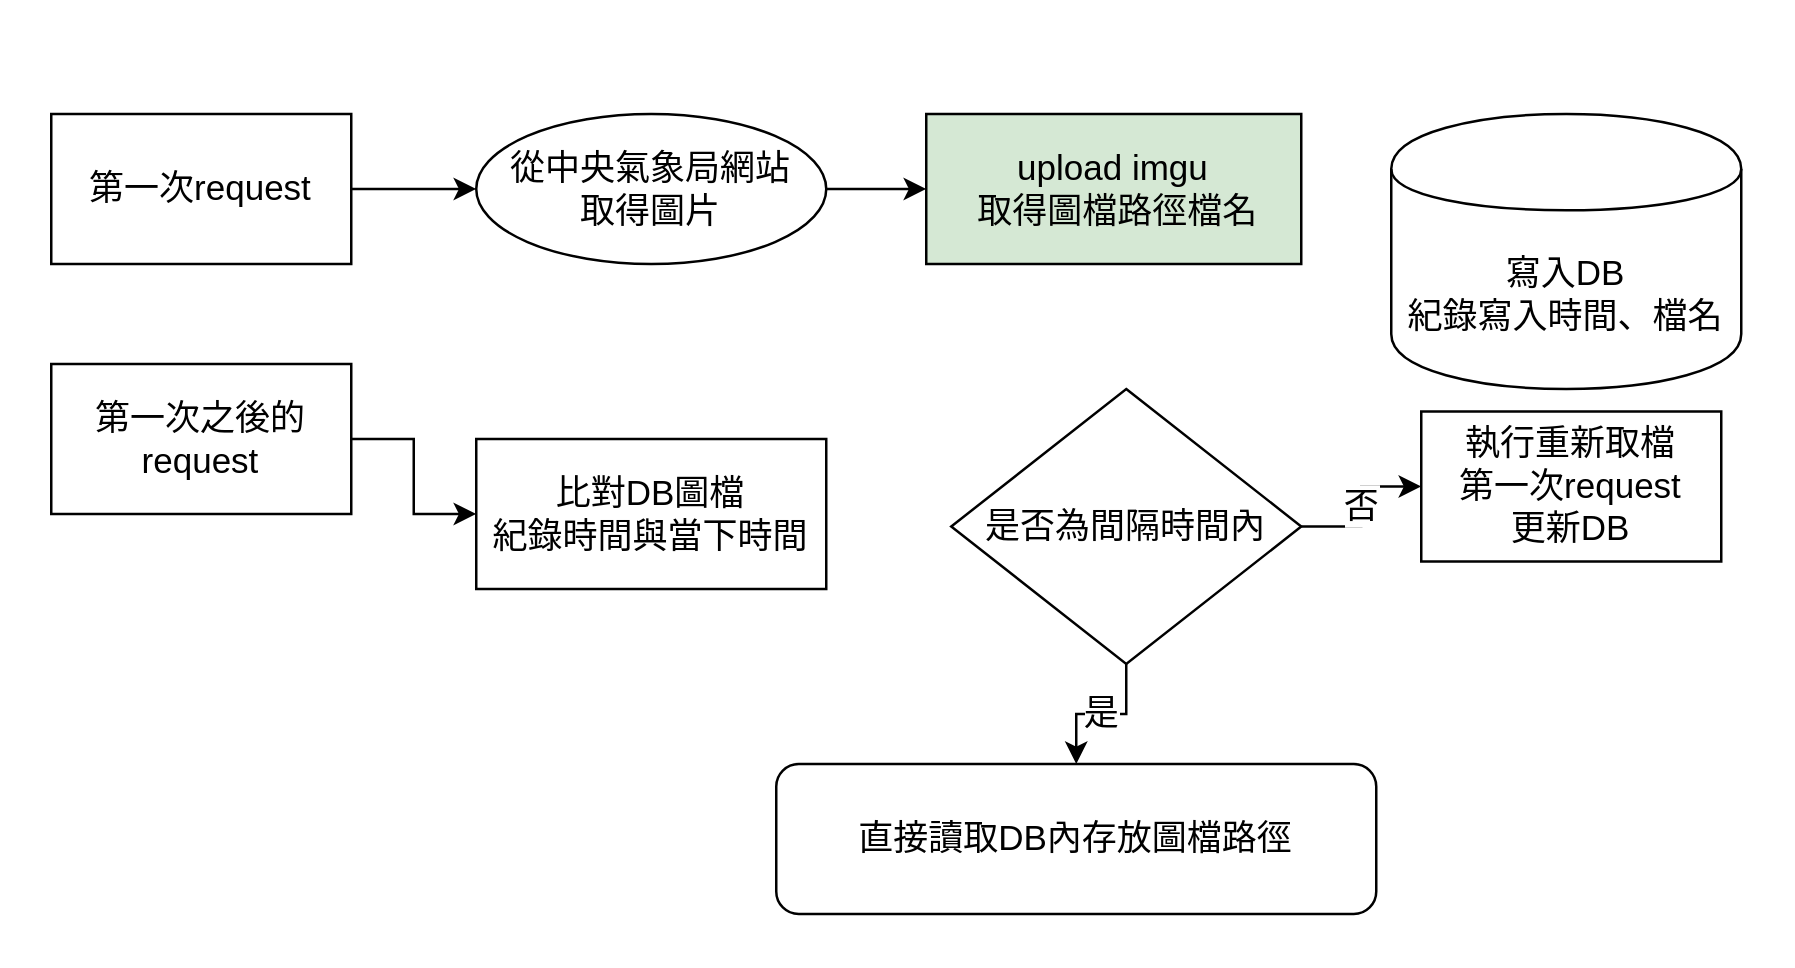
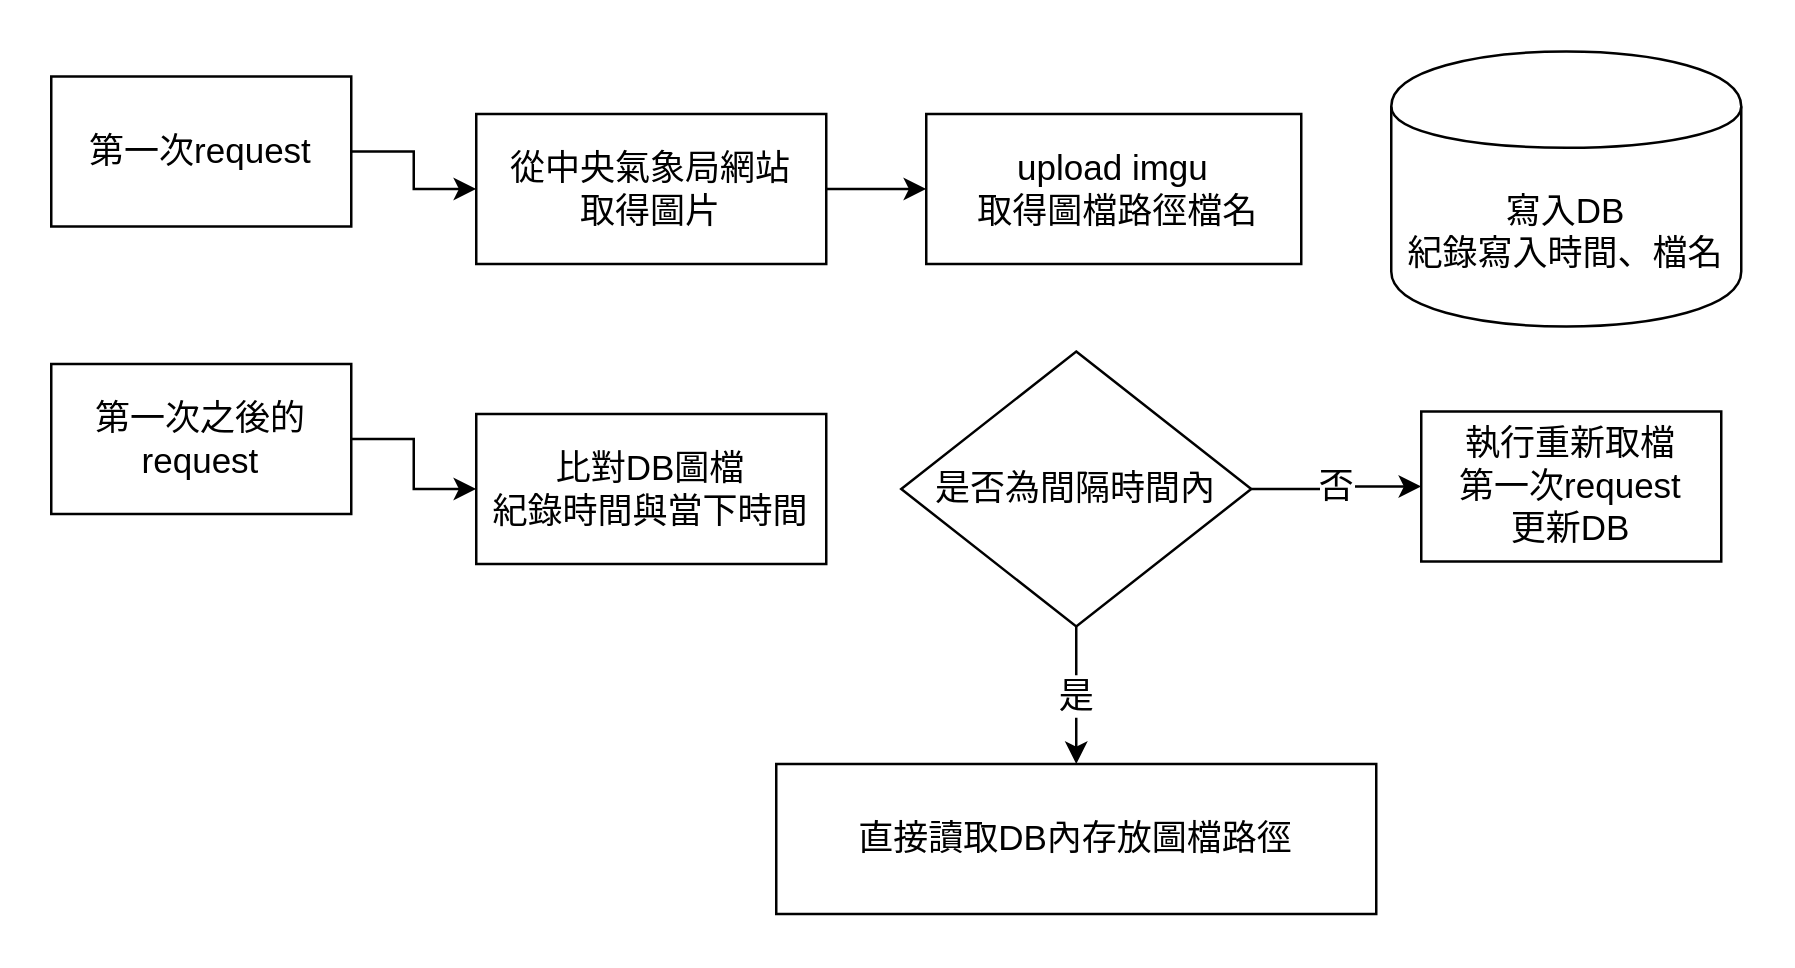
  <mxCell id="0" />
  <mxCell id="1" parent="0" />
  <mxCell id="2" style="edgeStyle=orthogonalEdgeStyle;rounded=0;orthogonalLoop=1;jettySize=auto;html=1;exitX=1;exitY=0.5;exitDx=0;exitDy=0;fontSize=14;" edge="1" parent="1" source="3" target="5"><mxGeometry relative="1" as="geometry" /></mxCell>
- <mxCell id="3" value="第一次request&lt;br style=&quot;font-size: 14px;&quot;&gt;" style="rounded=0;whiteSpace=wrap;html=1;fontSize=14;" vertex="1" parent="1"><mxGeometry x="20" y="45" width="120" height="60" as="geometry" /></mxCell>
+ <mxCell id="3" value="第一次request&lt;br style=&quot;font-size: 14px;&quot;&gt;" style="rounded=0;whiteSpace=wrap;html=1;fontSize=14;" vertex="1" parent="1"><mxGeometry x="20" y="30" width="120" height="60" as="geometry" /></mxCell>
  <mxCell id="4" style="edgeStyle=orthogonalEdgeStyle;rounded=0;orthogonalLoop=1;jettySize=auto;html=1;exitX=1;exitY=0.5;exitDx=0;exitDy=0;entryX=0;entryY=0.5;entryDx=0;entryDy=0;fontSize=14;" edge="1" parent="1" source="5" target="6"><mxGeometry relative="1" as="geometry" /></mxCell>
- <mxCell id="5" value="從中央氣象局網站&lt;br style=&quot;font-size: 14px;&quot;&gt;取得圖片" style="ellipse;whiteSpace=wrap;html=1;fontSize=14;" vertex="1" parent="1"><mxGeometry x="190" y="45" width="140" height="60" as="geometry" /></mxCell>
- <mxCell id="6" value="upload imgu&lt;br style=&quot;font-size: 14px&quot;&gt;&amp;nbsp;取得圖檔路徑檔名" style="rounded=0;whiteSpace=wrap;html=1;fontSize=14;fillColor=#d5e8d4;" vertex="1" parent="1"><mxGeometry x="370" y="45" width="150" height="60" as="geometry" /></mxCell>
- <mxCell id="7" value="寫入DB&lt;br style=&quot;font-size: 14px;&quot;&gt;紀錄寫入時間、檔名" style="shape=cylinder;whiteSpace=wrap;html=1;boundedLbl=1;backgroundOutline=1;fontSize=14;" vertex="1" parent="1"><mxGeometry x="556" y="45" width="140" height="110" as="geometry" /></mxCell>
+ <mxCell id="5" value="從中央氣象局網站&lt;br style=&quot;font-size: 14px;&quot;&gt;取得圖片" style="rounded=0;whiteSpace=wrap;html=1;fontSize=14;" vertex="1" parent="1"><mxGeometry x="190" y="45" width="140" height="60" as="geometry" /></mxCell>
+ <mxCell id="6" value="upload imgu&lt;br style=&quot;font-size: 14px&quot;&gt;&amp;nbsp;取得圖檔路徑檔名" style="rounded=0;whiteSpace=wrap;html=1;fontSize=14;" vertex="1" parent="1"><mxGeometry x="370" y="45" width="150" height="60" as="geometry" /></mxCell>
+ <mxCell id="7" value="寫入DB&lt;br style=&quot;font-size: 14px;&quot;&gt;紀錄寫入時間、檔名" style="shape=cylinder;whiteSpace=wrap;html=1;boundedLbl=1;backgroundOutline=1;fontSize=14;" vertex="1" parent="1"><mxGeometry x="556" y="20" width="140" height="110" as="geometry" /></mxCell>
  <mxCell id="8" style="edgeStyle=orthogonalEdgeStyle;rounded=0;orthogonalLoop=1;jettySize=auto;html=1;entryX=0;entryY=0.5;entryDx=0;entryDy=0;fontSize=14;" edge="1" parent="1" source="9" target="10"><mxGeometry relative="1" as="geometry" /></mxCell>
  <mxCell id="9" value="第一次之後的request" style="rounded=0;whiteSpace=wrap;html=1;fontSize=14;" vertex="1" parent="1"><mxGeometry x="20" y="145" width="120" height="60" as="geometry" /></mxCell>
- <mxCell id="10" value="比對DB圖檔&lt;br style=&quot;font-size: 14px;&quot;&gt;紀錄時間與當下時間" style="rounded=0;whiteSpace=wrap;html=1;fontSize=14;" vertex="1" parent="1"><mxGeometry x="190" y="175" width="140" height="60" as="geometry" /></mxCell>
+ <mxCell id="10" value="比對DB圖檔&lt;br style=&quot;font-size: 14px;&quot;&gt;紀錄時間與當下時間" style="rounded=0;whiteSpace=wrap;html=1;fontSize=14;" vertex="1" parent="1"><mxGeometry x="190" y="165" width="140" height="60" as="geometry" /></mxCell>
  <mxCell id="11" value="否" style="edgeStyle=orthogonalEdgeStyle;rounded=0;orthogonalLoop=1;jettySize=auto;html=1;exitX=1;exitY=0.5;exitDx=0;exitDy=0;entryX=0;entryY=0.5;entryDx=0;entryDy=0;fontSize=14;" edge="1" parent="1" source="13" target="14"><mxGeometry relative="1" as="geometry" /></mxCell>
  <mxCell id="12" value="是" style="edgeStyle=orthogonalEdgeStyle;rounded=0;orthogonalLoop=1;jettySize=auto;html=1;entryX=0.5;entryY=0;entryDx=0;entryDy=0;fontSize=14;" edge="1" parent="1" source="13" target="15"><mxGeometry relative="1" as="geometry" /></mxCell>
- <mxCell id="13" value="是否為間隔時間內" style="rhombus;whiteSpace=wrap;html=1;fontSize=14;" vertex="1" parent="1"><mxGeometry x="380" y="155" width="140" height="110" as="geometry" /></mxCell>
+ <mxCell id="13" value="是否為間隔時間內" style="rhombus;whiteSpace=wrap;html=1;fontSize=14;" vertex="1" parent="1"><mxGeometry x="360" y="140" width="140" height="110" as="geometry" /></mxCell>
  <mxCell id="14" value="執行重新取檔&lt;br style=&quot;font-size: 14px;&quot;&gt;第一次request&lt;br style=&quot;font-size: 14px;&quot;&gt;更新DB" style="rounded=0;whiteSpace=wrap;html=1;fontSize=14;" vertex="1" parent="1"><mxGeometry x="568" y="164" width="120" height="60" as="geometry" /></mxCell>
- <mxCell id="15" value="直接讀取DB內存放圖檔路徑" style="whiteSpace=wrap;html=1;fontSize=14;rounded=1;" vertex="1" parent="1"><mxGeometry x="310" y="305" width="240" height="60" as="geometry" /></mxCell>
+ <mxCell id="15" value="直接讀取DB內存放圖檔路徑" style="rounded=0;whiteSpace=wrap;html=1;fontSize=14;" vertex="1" parent="1"><mxGeometry x="310" y="305" width="240" height="60" as="geometry" /></mxCell>
